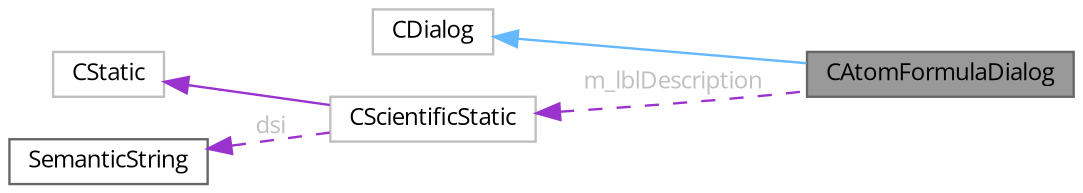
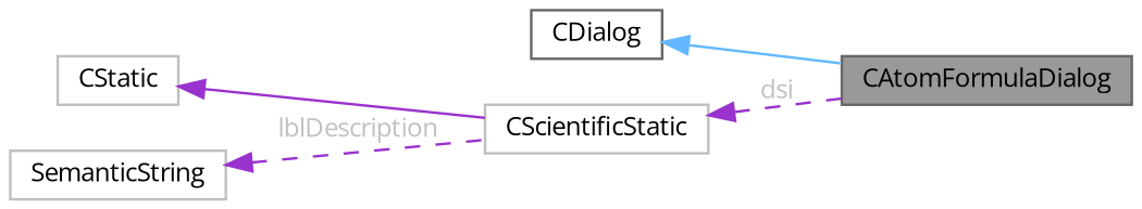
  digraph {
    fontname="Open Sans"
    rankdir=LR
    node [color=grey75 fillcolor=white fontname="Open Sans" fontsize=10 shape=box style=filled]
    edge [color=darkorchid3 dir=back fontname="Open Sans" fontsize=10 labelfontname=Helvetica labelfontsize=10 style=solid]
    n1 [color=gray40 fillcolor=grey60 fontcolor=black height=0.2 label=CAtomFormulaDialog width=0.4]
-   n2 [height=0.2 label=CDialog width=0.4]
+   n2 [color=gray40 height=0.2 label=CDialog width=0.4]
    n3 [height=0.2 label=CScientificStatic width=0.4]
    n4 [height=0.2 label=CStatic width=0.4]
-   n5 [color=gray40 height=0.2 label=SemanticString width=0.4]
+   n5 [height=0.2 label=SemanticString width=0.4]
    n2 -> n1 [color=steelblue1]
-   n3 -> n1 [fontcolor=grey label=" m_lblDescription" style=dashed]
+   n3 -> n1 [fontcolor=grey label=" dsi" style=dashed]
    n4 -> n3
-   n5 -> n3 [fontcolor=grey label=" dsi" style=dashed]
+   n5 -> n3 [fontcolor=grey label=" lblDescription" style=dashed]
  }
